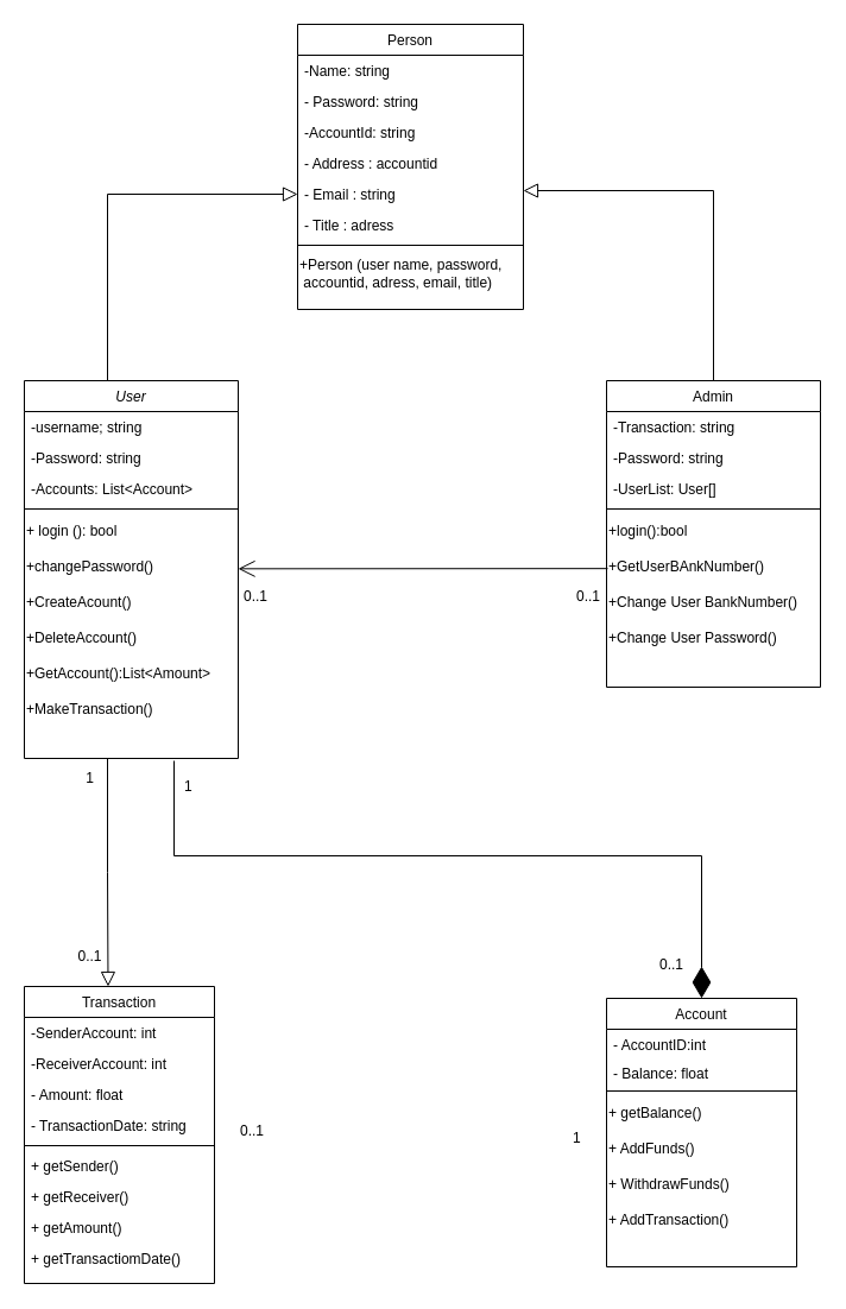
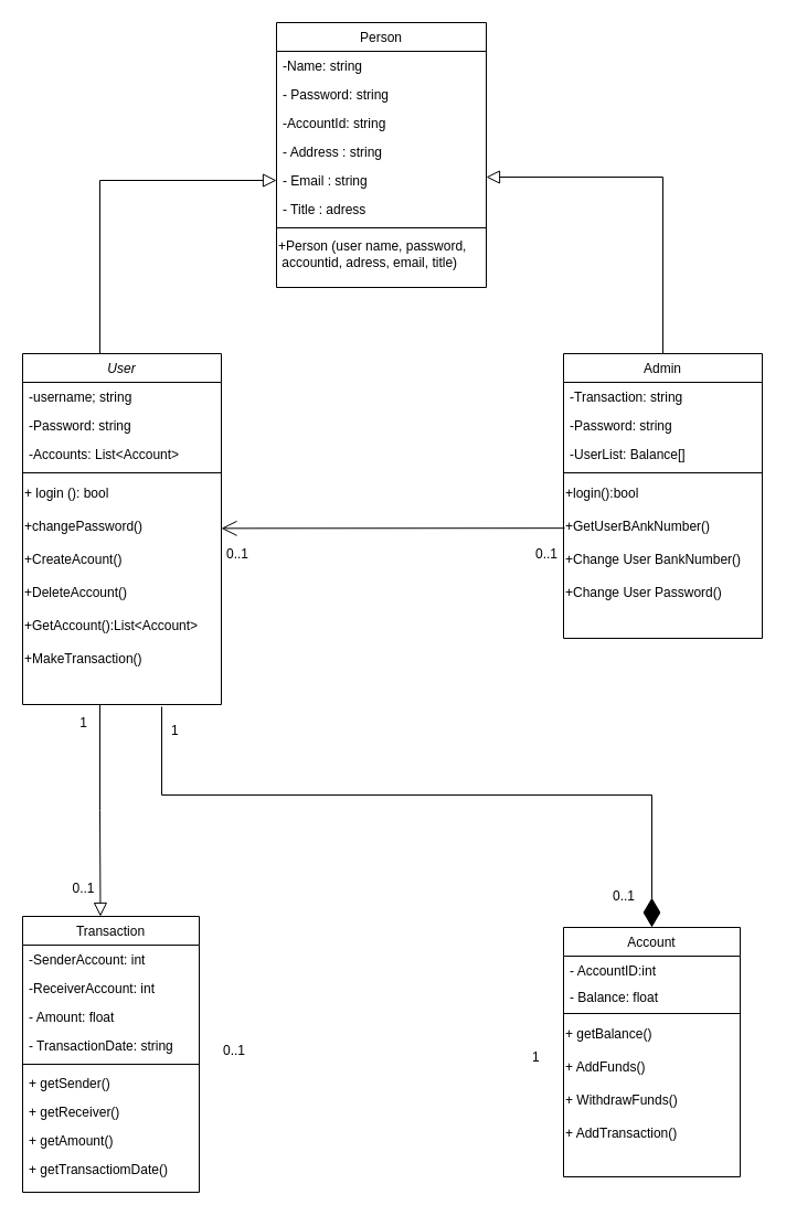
  <mxCell id="0" />
  <mxCell id="1" parent="0" />
  <mxCell id="2" value="User" style="swimlane;fontStyle=2;align=center;verticalAlign=top;childLayout=stackLayout;horizontal=1;startSize=26;horizontalStack=0;resizeParent=1;resizeLast=0;collapsible=1;marginBottom=0;rounded=0;shadow=0;strokeWidth=1;" parent="1" vertex="1"><mxGeometry x="20" y="320" width="180" height="318" as="geometry"><mxRectangle x="230" y="140" width="160" height="26" as="alternateBounds" /></mxGeometry></mxCell>
  <mxCell id="3" value="-username; string" style="text;align=left;verticalAlign=top;spacingLeft=4;spacingRight=4;overflow=hidden;rotatable=0;points=[[0,0.5],[1,0.5]];portConstraint=eastwest;rounded=0;shadow=0;html=0;" parent="2" vertex="1"><mxGeometry y="26" width="180" height="26" as="geometry" /></mxCell>
  <mxCell id="4" value="-Password: string" style="text;align=left;verticalAlign=top;spacingLeft=4;spacingRight=4;overflow=hidden;rotatable=0;points=[[0,0.5],[1,0.5]];portConstraint=eastwest;rounded=0;shadow=0;html=0;" parent="2" vertex="1"><mxGeometry y="52" width="180" height="26" as="geometry" /></mxCell>
  <mxCell id="5" value="-Accounts: List&lt;Account&gt;" style="text;align=left;verticalAlign=top;spacingLeft=4;spacingRight=4;overflow=hidden;rotatable=0;points=[[0,0.5],[1,0.5]];portConstraint=eastwest;rounded=0;shadow=0;html=0;" parent="2" vertex="1"><mxGeometry y="78" width="180" height="26" as="geometry" /></mxCell>
  <mxCell id="6" value="" style="line;html=1;strokeWidth=1;align=left;verticalAlign=middle;spacingTop=-1;spacingLeft=3;spacingRight=3;rotatable=0;labelPosition=right;points=[];portConstraint=eastwest;" parent="2" vertex="1"><mxGeometry y="104" width="180" height="8" as="geometry" /></mxCell>
  <mxCell id="7" value="+ login (): bool" style="text;html=1;align=left;verticalAlign=middle;resizable=0;points=[];autosize=1;strokeColor=none;fillColor=none;" parent="2" vertex="1"><mxGeometry y="112" width="180" height="30" as="geometry" /></mxCell>
  <mxCell id="8" value="+changePassword()" style="text;html=1;align=left;verticalAlign=middle;resizable=0;points=[];autosize=1;strokeColor=none;fillColor=none;" parent="2" vertex="1"><mxGeometry y="142" width="180" height="30" as="geometry" /></mxCell>
  <mxCell id="9" value="+CreateAcount()" style="text;html=1;align=left;verticalAlign=middle;resizable=0;points=[];autosize=1;strokeColor=none;fillColor=none;" parent="2" vertex="1"><mxGeometry y="172" width="180" height="30" as="geometry" /></mxCell>
  <mxCell id="10" value="+DeleteAccount()" style="text;html=1;align=left;verticalAlign=middle;resizable=0;points=[];autosize=1;strokeColor=none;fillColor=none;" parent="2" vertex="1"><mxGeometry y="202" width="180" height="30" as="geometry" /></mxCell>
- <mxCell id="11" value="+GetAccount():List&amp;lt;Amount&amp;gt;" style="text;html=1;align=left;verticalAlign=middle;resizable=0;points=[];autosize=1;strokeColor=none;fillColor=none;" parent="2" vertex="1"><mxGeometry y="232" width="180" height="30" as="geometry" /></mxCell>
+ <mxCell id="11" value="+GetAccount():List&amp;lt;Account&amp;gt;" style="text;html=1;align=left;verticalAlign=middle;resizable=0;points=[];autosize=1;strokeColor=none;fillColor=none;" parent="2" vertex="1"><mxGeometry y="232" width="180" height="30" as="geometry" /></mxCell>
  <mxCell id="12" value="+MakeTransaction()" style="text;html=1;align=left;verticalAlign=middle;resizable=0;points=[];autosize=1;strokeColor=none;fillColor=none;" parent="2" vertex="1"><mxGeometry y="262" width="180" height="30" as="geometry" /></mxCell>
  <mxCell id="13" value="Transaction" style="swimlane;fontStyle=0;align=center;verticalAlign=top;childLayout=stackLayout;horizontal=1;startSize=26;horizontalStack=0;resizeParent=1;resizeLast=0;collapsible=1;marginBottom=0;rounded=0;shadow=0;strokeWidth=1;" parent="1" vertex="1"><mxGeometry x="20" y="830" width="160" height="250" as="geometry"><mxRectangle x="130" y="380" width="160" height="26" as="alternateBounds" /></mxGeometry></mxCell>
  <mxCell id="14" value="-SenderAccount: int" style="text;align=left;verticalAlign=top;spacingLeft=4;spacingRight=4;overflow=hidden;rotatable=0;points=[[0,0.5],[1,0.5]];portConstraint=eastwest;" parent="13" vertex="1"><mxGeometry y="26" width="160" height="26" as="geometry" /></mxCell>
  <mxCell id="15" value="-ReceiverAccount: int" style="text;align=left;verticalAlign=top;spacingLeft=4;spacingRight=4;overflow=hidden;rotatable=0;points=[[0,0.5],[1,0.5]];portConstraint=eastwest;" parent="13" vertex="1"><mxGeometry y="52" width="160" height="26" as="geometry" /></mxCell>
  <mxCell id="16" value="- Amount: float" style="text;align=left;verticalAlign=top;spacingLeft=4;spacingRight=4;overflow=hidden;rotatable=0;points=[[0,0.5],[1,0.5]];portConstraint=eastwest;rounded=0;shadow=0;html=0;" parent="13" vertex="1"><mxGeometry y="78" width="160" height="26" as="geometry" /></mxCell>
  <mxCell id="17" value="- TransactionDate: string" style="text;align=left;verticalAlign=top;spacingLeft=4;spacingRight=4;overflow=hidden;rotatable=0;points=[[0,0.5],[1,0.5]];portConstraint=eastwest;rounded=0;shadow=0;html=0;" parent="13" vertex="1"><mxGeometry y="104" width="160" height="26" as="geometry" /></mxCell>
  <mxCell id="18" value="" style="line;html=1;strokeWidth=1;align=left;verticalAlign=middle;spacingTop=-1;spacingLeft=3;spacingRight=3;rotatable=0;labelPosition=right;points=[];portConstraint=eastwest;" parent="13" vertex="1"><mxGeometry y="130" width="160" height="8" as="geometry" /></mxCell>
  <mxCell id="19" value="+ getSender()" style="text;align=left;verticalAlign=top;spacingLeft=4;spacingRight=4;overflow=hidden;rotatable=0;points=[[0,0.5],[1,0.5]];portConstraint=eastwest;rounded=0;shadow=0;html=0;" parent="13" vertex="1"><mxGeometry y="138" width="160" height="26" as="geometry" /></mxCell>
  <mxCell id="20" value="+ getReceiver()" style="text;align=left;verticalAlign=top;spacingLeft=4;spacingRight=4;overflow=hidden;rotatable=0;points=[[0,0.5],[1,0.5]];portConstraint=eastwest;rounded=0;shadow=0;html=0;" parent="13" vertex="1"><mxGeometry y="164" width="160" height="26" as="geometry" /></mxCell>
  <mxCell id="21" value="+ getAmount()" style="text;align=left;verticalAlign=top;spacingLeft=4;spacingRight=4;overflow=hidden;rotatable=0;points=[[0,0.5],[1,0.5]];portConstraint=eastwest;rounded=0;shadow=0;html=0;" parent="13" vertex="1"><mxGeometry y="190" width="160" height="26" as="geometry" /></mxCell>
  <mxCell id="22" value="+ getTransactiomDate()" style="text;align=left;verticalAlign=top;spacingLeft=4;spacingRight=4;overflow=hidden;rotatable=0;points=[[0,0.5],[1,0.5]];portConstraint=eastwest;rounded=0;shadow=0;html=0;" parent="13" vertex="1"><mxGeometry y="216" width="160" height="26" as="geometry" /></mxCell>
  <mxCell id="23" value="" style="endArrow=block;endSize=10;endFill=0;shadow=0;strokeWidth=1;rounded=0;edgeStyle=elbowEdgeStyle;elbow=vertical;" parent="1" edge="1"><mxGeometry width="160" relative="1" as="geometry"><mxPoint x="90" y="638" as="sourcePoint" /><mxPoint x="90.5" y="830" as="targetPoint" /></mxGeometry></mxCell>
  <mxCell id="24" value="Admin" style="swimlane;fontStyle=0;align=center;verticalAlign=top;childLayout=stackLayout;horizontal=1;startSize=26;horizontalStack=0;resizeParent=1;resizeLast=0;collapsible=1;marginBottom=0;rounded=0;shadow=0;strokeWidth=1;" parent="1" vertex="1"><mxGeometry x="510" y="320" width="180" height="258" as="geometry"><mxRectangle x="550" y="140" width="160" height="26" as="alternateBounds" /></mxGeometry></mxCell>
  <mxCell id="25" value="-Transaction: string" style="text;align=left;verticalAlign=top;spacingLeft=4;spacingRight=4;overflow=hidden;rotatable=0;points=[[0,0.5],[1,0.5]];portConstraint=eastwest;rounded=0;shadow=0;html=0;" parent="24" vertex="1"><mxGeometry y="26" width="180" height="26" as="geometry" /></mxCell>
  <mxCell id="26" value="-Password: string" style="text;align=left;verticalAlign=top;spacingLeft=4;spacingRight=4;overflow=hidden;rotatable=0;points=[[0,0.5],[1,0.5]];portConstraint=eastwest;rounded=0;shadow=0;html=0;" parent="24" vertex="1"><mxGeometry y="52" width="180" height="26" as="geometry" /></mxCell>
- <mxCell id="27" value="-UserList: User[]" style="text;align=left;verticalAlign=top;spacingLeft=4;spacingRight=4;overflow=hidden;rotatable=0;points=[[0,0.5],[1,0.5]];portConstraint=eastwest;rounded=0;shadow=0;html=0;" parent="24" vertex="1"><mxGeometry y="78" width="180" height="26" as="geometry" /></mxCell>
+ <mxCell id="27" value="-UserList: Balance[]" style="text;align=left;verticalAlign=top;spacingLeft=4;spacingRight=4;overflow=hidden;rotatable=0;points=[[0,0.5],[1,0.5]];portConstraint=eastwest;rounded=0;shadow=0;html=0;" parent="24" vertex="1"><mxGeometry y="78" width="180" height="26" as="geometry" /></mxCell>
  <mxCell id="28" value="" style="line;html=1;strokeWidth=1;align=left;verticalAlign=middle;spacingTop=-1;spacingLeft=3;spacingRight=3;rotatable=0;labelPosition=right;points=[];portConstraint=eastwest;" parent="24" vertex="1"><mxGeometry y="104" width="180" height="8" as="geometry" /></mxCell>
  <mxCell id="29" value="+login():bool" style="text;html=1;align=left;verticalAlign=middle;resizable=0;points=[];autosize=1;strokeColor=none;fillColor=none;" parent="24" vertex="1"><mxGeometry y="112" width="180" height="30" as="geometry" /></mxCell>
  <mxCell id="30" value="+GetUserBAnkNumber()" style="text;html=1;align=left;verticalAlign=middle;resizable=0;points=[];autosize=1;strokeColor=none;fillColor=none;" parent="24" vertex="1"><mxGeometry y="142" width="180" height="30" as="geometry" /></mxCell>
  <mxCell id="31" value="+Change User BankNumber()" style="text;html=1;align=left;verticalAlign=middle;resizable=0;points=[];autosize=1;strokeColor=none;fillColor=none;" parent="24" vertex="1"><mxGeometry y="172" width="180" height="30" as="geometry" /></mxCell>
  <mxCell id="32" value="+Change User Password()" style="text;html=1;align=left;verticalAlign=middle;resizable=0;points=[];autosize=1;strokeColor=none;fillColor=none;" parent="24" vertex="1"><mxGeometry y="202" width="180" height="30" as="geometry" /></mxCell>
  <mxCell id="33" value="Account" style="swimlane;fontStyle=0;align=center;verticalAlign=top;childLayout=stackLayout;horizontal=1;startSize=26;horizontalStack=0;resizeParent=1;resizeLast=0;collapsible=1;marginBottom=0;rounded=0;shadow=0;strokeWidth=1;" parent="1" vertex="1"><mxGeometry x="510" y="840" width="160" height="226" as="geometry"><mxRectangle x="130" y="380" width="160" height="26" as="alternateBounds" /></mxGeometry></mxCell>
  <mxCell id="34" value="- AccountID:int" style="text;align=left;verticalAlign=top;spacingLeft=4;spacingRight=4;overflow=hidden;rotatable=0;points=[[0,0.5],[1,0.5]];portConstraint=eastwest;rounded=0;shadow=0;html=0;" parent="33" vertex="1"><mxGeometry y="26" width="160" height="24" as="geometry" /></mxCell>
  <mxCell id="35" value="- Balance: float" style="text;align=left;verticalAlign=top;spacingLeft=4;spacingRight=4;overflow=hidden;rotatable=0;points=[[0,0.5],[1,0.5]];portConstraint=eastwest;rounded=0;shadow=0;html=0;" parent="33" vertex="1"><mxGeometry y="50" width="160" height="24" as="geometry" /></mxCell>
  <mxCell id="36" value="" style="line;html=1;strokeWidth=1;align=left;verticalAlign=middle;spacingTop=-1;spacingLeft=3;spacingRight=3;rotatable=0;labelPosition=right;points=[];portConstraint=eastwest;" parent="33" vertex="1"><mxGeometry y="74" width="160" height="8" as="geometry" /></mxCell>
  <mxCell id="37" value="+ getBalance()" style="text;html=1;align=left;verticalAlign=middle;resizable=0;points=[];autosize=1;strokeColor=none;fillColor=none;" parent="33" vertex="1"><mxGeometry y="82" width="160" height="30" as="geometry" /></mxCell>
  <mxCell id="38" value="+ AddFunds()" style="text;html=1;align=left;verticalAlign=middle;resizable=0;points=[];autosize=1;strokeColor=none;fillColor=none;" parent="33" vertex="1"><mxGeometry y="112" width="160" height="30" as="geometry" /></mxCell>
  <mxCell id="39" value="+ WithdrawFunds()" style="text;html=1;align=left;verticalAlign=middle;resizable=0;points=[];autosize=1;strokeColor=none;fillColor=none;" parent="33" vertex="1"><mxGeometry y="142" width="160" height="30" as="geometry" /></mxCell>
  <mxCell id="40" value="+ AddTransaction()" style="text;html=1;align=left;verticalAlign=middle;resizable=0;points=[];autosize=1;strokeColor=none;fillColor=none;" parent="33" vertex="1"><mxGeometry y="172" width="160" height="30" as="geometry" /></mxCell>
  <mxCell id="41" value="" style="endArrow=diamondThin;endFill=1;endSize=24;html=1;rounded=0;entryX=0.5;entryY=0;entryDx=0;entryDy=0;" parent="1" target="33" edge="1"><mxGeometry width="160" relative="1" as="geometry"><mxPoint x="146" y="640" as="sourcePoint" /><mxPoint x="320" y="740" as="targetPoint" /><Array as="points"><mxPoint x="146" y="720" /><mxPoint x="590" y="720" /></Array></mxGeometry></mxCell>
  <mxCell id="42" value="0..1" style="resizable=0;align=left;verticalAlign=bottom;labelBackgroundColor=none;fontSize=12;" parent="1" connectable="0" vertex="1"><mxGeometry x="200" y="960" as="geometry" /></mxCell>
  <mxCell id="43" value="1" style="resizable=0;align=left;verticalAlign=bottom;labelBackgroundColor=none;fontSize=12;" parent="1" connectable="0" vertex="1"><mxGeometry x="170" y="670" as="geometry"><mxPoint x="-17" as="offset" /></mxGeometry></mxCell>
  <mxCell id="44" value="0..1" style="resizable=0;align=left;verticalAlign=bottom;labelBackgroundColor=none;fontSize=12;" parent="1" connectable="0" vertex="1"><mxGeometry x="570" y="820" as="geometry"><mxPoint x="-17" as="offset" /></mxGeometry></mxCell>
  <mxCell id="45" value="1" style="resizable=0;align=left;verticalAlign=bottom;labelBackgroundColor=none;fontSize=12;" parent="1" connectable="0" vertex="1"><mxGeometry x="610" y="840" as="geometry"><mxPoint x="-130" y="126" as="offset" /></mxGeometry></mxCell>
  <mxCell id="46" value="" style="endArrow=open;endFill=1;endSize=12;html=1;rounded=0;entryX=0.995;entryY=-0.009;entryDx=0;entryDy=0;entryPerimeter=0;" parent="1" edge="1"><mxGeometry width="160" relative="1" as="geometry"><mxPoint x="511" y="478.17" as="sourcePoint" /><mxPoint x="200" y="478.34" as="targetPoint" /></mxGeometry></mxCell>
  <mxCell id="47" value="0..1" style="resizable=0;align=left;verticalAlign=bottom;labelBackgroundColor=none;fontSize=12;" parent="1" connectable="0" vertex="1"><mxGeometry x="500" y="510" as="geometry"><mxPoint x="-17" as="offset" /></mxGeometry></mxCell>
  <mxCell id="48" value="0..1" style="resizable=0;align=left;verticalAlign=bottom;labelBackgroundColor=none;fontSize=12;" parent="1" connectable="0" vertex="1"><mxGeometry x="220" y="510" as="geometry"><mxPoint x="-17" as="offset" /></mxGeometry></mxCell>
  <mxCell id="49" value="1" style="text;html=1;align=center;verticalAlign=middle;resizable=0;points=[];autosize=1;strokeColor=none;fillColor=none;" parent="1" vertex="1"><mxGeometry x="60" y="640" width="30" height="30" as="geometry" /></mxCell>
  <mxCell id="50" value="0..1" style="text;html=1;align=center;verticalAlign=middle;resizable=0;points=[];autosize=1;strokeColor=none;fillColor=none;" parent="1" vertex="1"><mxGeometry x="55" y="790" width="40" height="30" as="geometry" /></mxCell>
  <mxCell id="51" value="Person" style="swimlane;fontStyle=0;align=center;verticalAlign=top;childLayout=stackLayout;horizontal=1;startSize=26;horizontalStack=0;resizeParent=1;resizeLast=0;collapsible=1;marginBottom=0;rounded=0;shadow=0;strokeWidth=1;" vertex="1" parent="1"><mxGeometry x="250" y="20" width="190" height="240" as="geometry"><mxRectangle x="550" y="140" width="160" height="26" as="alternateBounds" /></mxGeometry></mxCell>
  <mxCell id="52" value="-Name: string" style="text;align=left;verticalAlign=top;spacingLeft=4;spacingRight=4;overflow=hidden;rotatable=0;points=[[0,0.5],[1,0.5]];portConstraint=eastwest;rounded=0;shadow=0;html=0;" vertex="1" parent="51"><mxGeometry y="26" width="190" height="26" as="geometry" /></mxCell>
  <mxCell id="53" value="- Password: string" style="text;align=left;verticalAlign=top;spacingLeft=4;spacingRight=4;overflow=hidden;rotatable=0;points=[[0,0.5],[1,0.5]];portConstraint=eastwest;rounded=0;shadow=0;html=0;" vertex="1" parent="51"><mxGeometry y="52" width="190" height="26" as="geometry" /></mxCell>
  <mxCell id="54" value="-AccountId: string" style="text;align=left;verticalAlign=top;spacingLeft=4;spacingRight=4;overflow=hidden;rotatable=0;points=[[0,0.5],[1,0.5]];portConstraint=eastwest;rounded=0;shadow=0;html=0;" vertex="1" parent="51"><mxGeometry y="78" width="190" height="26" as="geometry" /></mxCell>
- <mxCell id="55" value="- Address : accountid" style="text;align=left;verticalAlign=top;spacingLeft=4;spacingRight=4;overflow=hidden;rotatable=0;points=[[0,0.5],[1,0.5]];portConstraint=eastwest;rounded=0;shadow=0;html=0;" vertex="1" parent="51"><mxGeometry y="104" width="190" height="26" as="geometry" /></mxCell>
+ <mxCell id="55" value="- Address : string" style="text;align=left;verticalAlign=top;spacingLeft=4;spacingRight=4;overflow=hidden;rotatable=0;points=[[0,0.5],[1,0.5]];portConstraint=eastwest;rounded=0;shadow=0;html=0;" vertex="1" parent="51"><mxGeometry y="104" width="190" height="26" as="geometry" /></mxCell>
  <mxCell id="56" value="- Email : string" style="text;align=left;verticalAlign=top;spacingLeft=4;spacingRight=4;overflow=hidden;rotatable=0;points=[[0,0.5],[1,0.5]];portConstraint=eastwest;rounded=0;shadow=0;html=0;" vertex="1" parent="51"><mxGeometry y="130" width="190" height="26" as="geometry" /></mxCell>
  <mxCell id="57" value="- Title : adress" style="text;align=left;verticalAlign=top;spacingLeft=4;spacingRight=4;overflow=hidden;rotatable=0;points=[[0,0.5],[1,0.5]];portConstraint=eastwest;rounded=0;shadow=0;html=0;" vertex="1" parent="51"><mxGeometry y="156" width="190" height="26" as="geometry" /></mxCell>
  <mxCell id="58" value="" style="line;html=1;strokeWidth=1;align=left;verticalAlign=middle;spacingTop=-1;spacingLeft=3;spacingRight=3;rotatable=0;labelPosition=right;points=[];portConstraint=eastwest;" vertex="1" parent="51"><mxGeometry y="182" width="190" height="8" as="geometry" /></mxCell>
  <mxCell id="59" value="+Person (user name, password,&lt;br&gt;&amp;nbsp;accountid, adress, email, title)" style="text;html=1;align=left;verticalAlign=middle;resizable=0;points=[];autosize=1;strokeColor=none;fillColor=none;" vertex="1" parent="51"><mxGeometry y="190" width="190" height="40" as="geometry" /></mxCell>
  <mxCell id="60" value="" style="endArrow=block;endSize=10;endFill=0;shadow=0;strokeWidth=1;rounded=0;edgeStyle=elbowEdgeStyle;elbow=vertical;entryX=1.032;entryY=0.205;entryDx=0;entryDy=0;entryPerimeter=0;exitX=0.5;exitY=0;exitDx=0;exitDy=0;" edge="1" parent="1" source="24"><mxGeometry width="160" relative="1" as="geometry"><mxPoint x="593.42" y="353" as="sourcePoint" /><mxPoint x="440" y="160.33" as="targetPoint" /><Array as="points"><mxPoint x="513.92" y="160" /></Array></mxGeometry></mxCell>
  <mxCell id="61" value="" style="endArrow=block;endSize=10;endFill=0;shadow=0;strokeWidth=1;rounded=0;edgeStyle=elbowEdgeStyle;elbow=vertical;strokeColor=none;" edge="1" parent="1"><mxGeometry width="160" relative="1" as="geometry"><mxPoint x="110" y="320" as="sourcePoint" /><mxPoint x="109.5" y="128" as="targetPoint" /></mxGeometry></mxCell>
  <mxCell id="62" value="" style="endArrow=block;endSize=10;endFill=0;shadow=0;strokeWidth=1;rounded=0;edgeStyle=elbowEdgeStyle;elbow=vertical;" edge="1" parent="1"><mxGeometry width="160" relative="1" as="geometry"><mxPoint x="90" y="320" as="sourcePoint" /><mxPoint x="250" y="163" as="targetPoint" /><Array as="points"><mxPoint x="160" y="163" /></Array></mxGeometry></mxCell>
